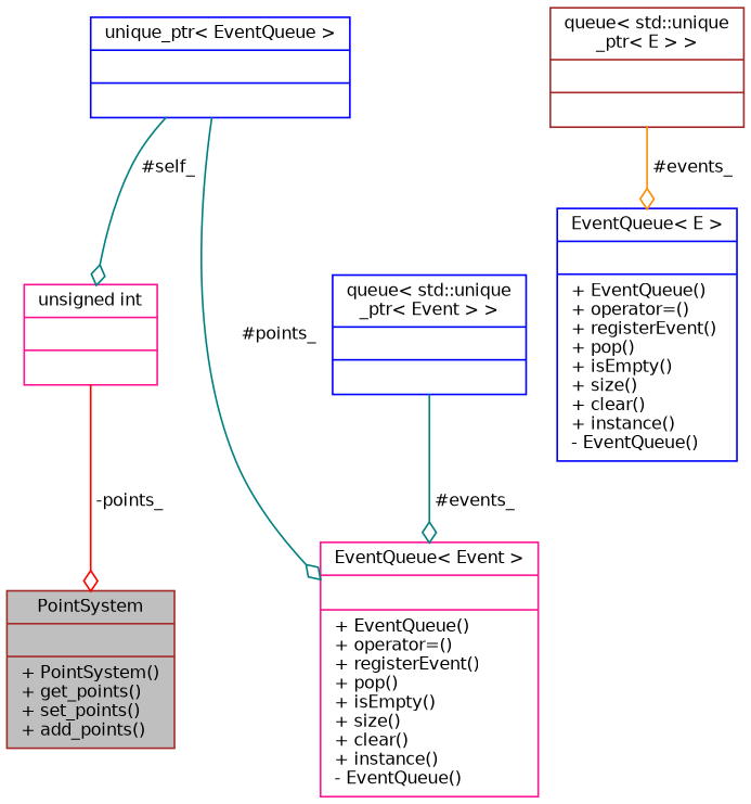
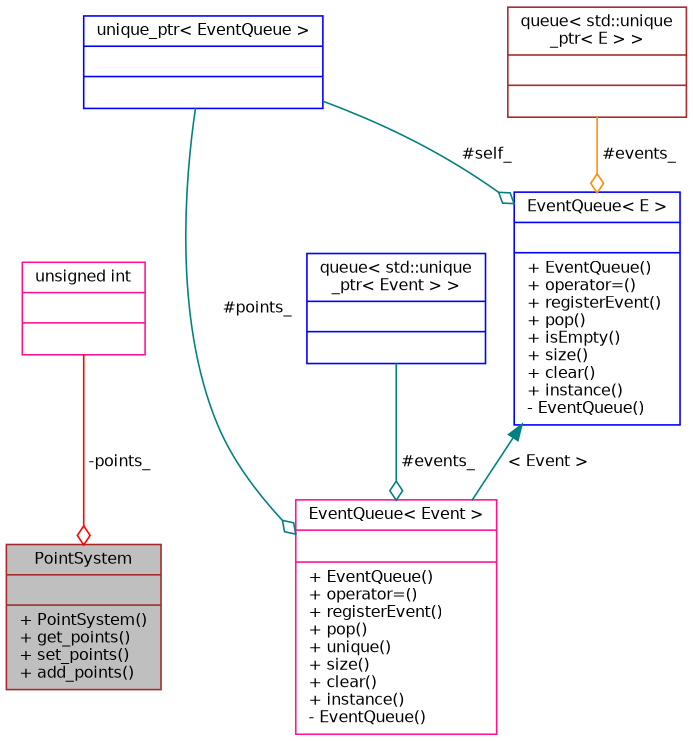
  digraph {
    node [color=blue fontname=Helvetica fontsize=10 shape=record]
    edge [arrowhead=odiamond color=teal fontname=Helvetica fontsize=10 labelfontname=Helvetica labelfontsize=10 style=solid]
    n1 [color=brown fillcolor=grey75 fontcolor=black height=0.2 label="{PointSystem\n||+ PointSystem()\l+ get_points()\l+ set_points()\l+ add_points()\l}" style=filled width=0.4]
-   n2 [color=deeppink height=0.2 label="{EventQueue\< Event \>\n||+ EventQueue()\l+ operator=()\l+ registerEvent()\l+ pop()\l+ isEmpty()\l+ size()\l+ clear()\l+ instance()\l- EventQueue()\l}" width=0.4]
+   n2 [color=deeppink height=0.2 label="{EventQueue\< Event \>\n||+ EventQueue()\l+ operator=()\l+ registerEvent()\l+ pop()\l+ unique()\l+ size()\l+ clear()\l+ instance()\l- EventQueue()\l}" width=0.4]
    n3 [height=0.2 label="{queue\< std::unique\l_ptr\< Event \> \>\n||}" width=0.4]
    n4 [height=0.2 label="{unique_ptr\< EventQueue \>\n||}" width=0.4]
    n5 [height=0.2 label="{EventQueue\< E \>\n||+ EventQueue()\l+ operator=()\l+ registerEvent()\l+ pop()\l+ isEmpty()\l+ size()\l+ clear()\l+ instance()\l- EventQueue()\l}" width=0.4]
    n6 [color=brown height=0.2 label="{queue\< std::unique\l_ptr\< E \> \>\n||}" width=0.4]
    n7 [color=deeppink height=0.2 label="{unsigned int\n||}" width=0.4]
    n3 -> n2 [label=" #events_"]
    n4 -> n2 [label=" #points_"]
-   n4 -> n7 [label=" #self_"]
+   n4 -> n5 [label=" #self_"]
+   n5 -> n2 [dir=back label=" \< Event \>" arrowhead=""]
    n6 -> n5 [color=darkorange label=" #events_"]
    n7 -> n1 [color=red label=" -points_"]
  }
